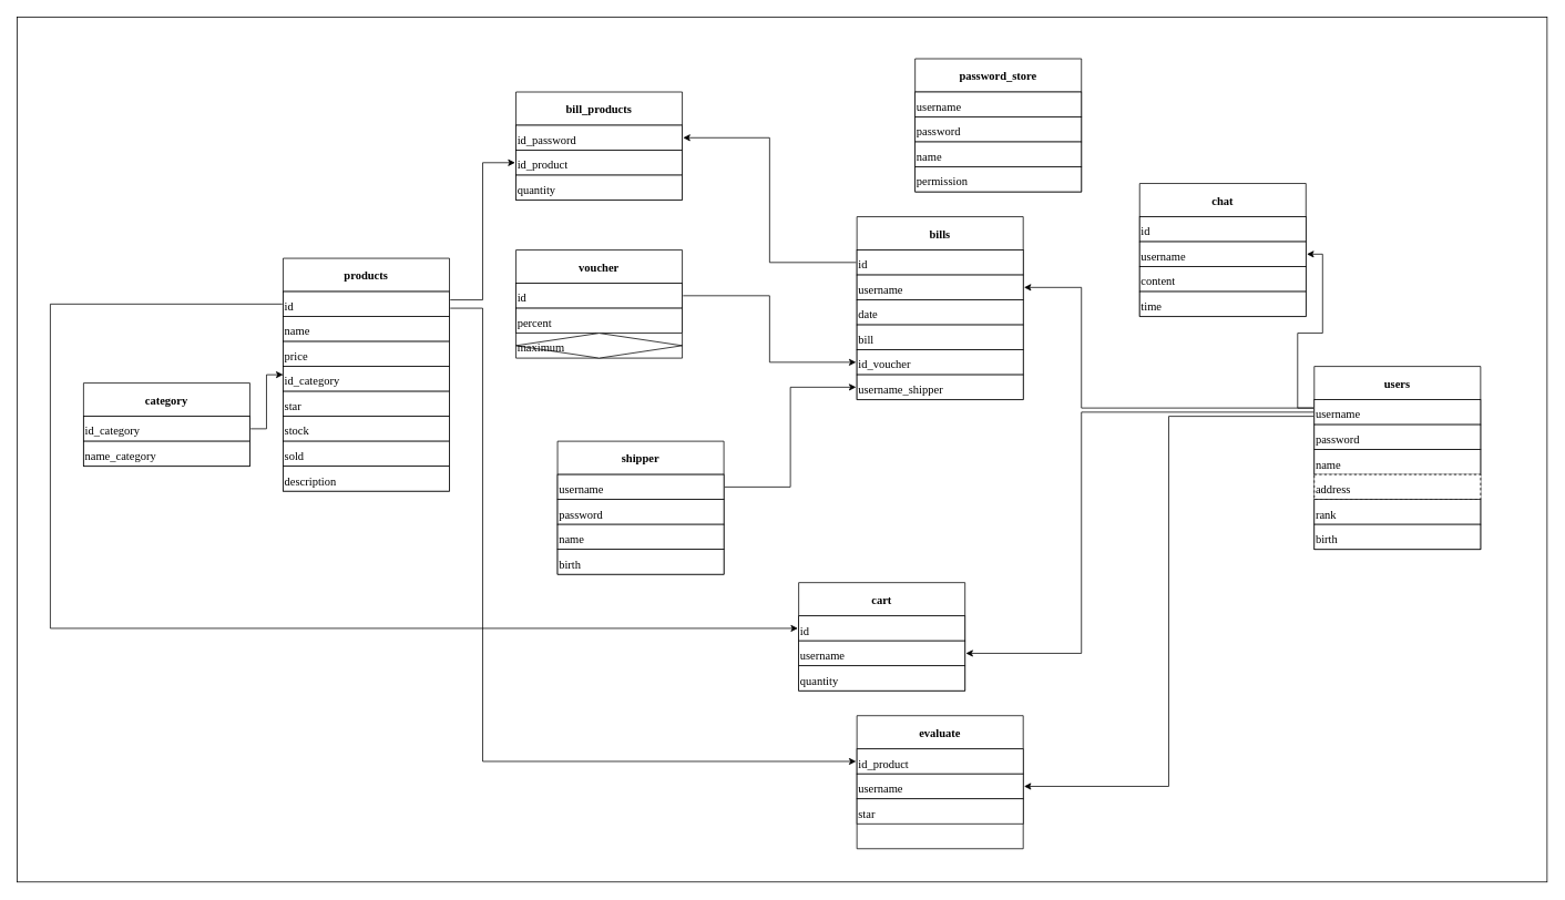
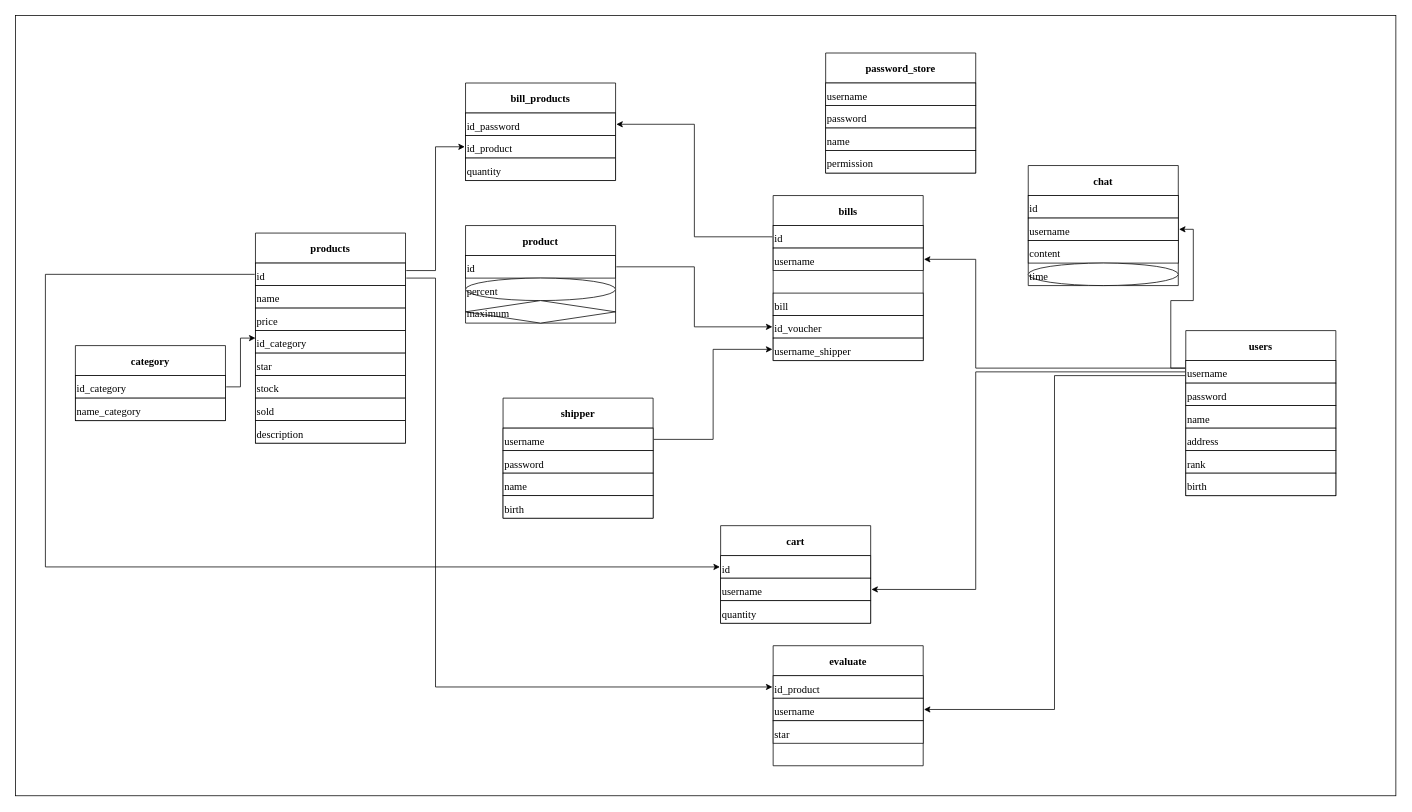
  <mxCell id="0" />
  <mxCell id="1" parent="0" />
  <mxCell id="2" value="users" style="swimlane;gradientColor=none;startSize=40;fontFamily=Times New Roman;fontSize=14;" parent="1" vertex="1"><mxGeometry x="1580" y="440" width="200" height="220" as="geometry" /></mxCell>
  <mxCell id="3" value="username" style="gradientColor=none;whiteSpace=wrap;fontColor=default;labelBackgroundColor=none;align=left;verticalAlign=bottom;perimeterSpacing=1;strokeWidth=1;rounded=0;shadow=0;sketch=0;fontFamily=Times New Roman;fontSize=14;" parent="2" vertex="1"><mxGeometry y="40" width="200" height="30" as="geometry" /></mxCell>
  <mxCell id="4" value="password" style="gradientColor=none;whiteSpace=wrap;fontColor=default;labelBackgroundColor=none;align=left;verticalAlign=bottom;perimeterSpacing=1;strokeWidth=1;rounded=0;shadow=0;sketch=0;fontFamily=Times New Roman;fontSize=14;" parent="2" vertex="1"><mxGeometry y="70" width="200" height="30" as="geometry" /></mxCell>
  <mxCell id="5" value="name" style="gradientColor=none;whiteSpace=wrap;fontColor=default;labelBackgroundColor=none;align=left;verticalAlign=bottom;perimeterSpacing=1;strokeWidth=1;rounded=0;shadow=0;sketch=0;fontFamily=Times New Roman;fontSize=14;" parent="2" vertex="1"><mxGeometry y="100" width="200" height="30" as="geometry" /></mxCell>
- <mxCell id="6" value="address" style="gradientColor=none;whiteSpace=wrap;fontColor=default;labelBackgroundColor=none;align=left;verticalAlign=bottom;perimeterSpacing=1;strokeWidth=1;rounded=0;shadow=0;sketch=0;fontFamily=Times New Roman;fontSize=14;dashed=1;" parent="2" vertex="1"><mxGeometry y="130" width="200" height="30" as="geometry" /></mxCell>
+ <mxCell id="6" value="address" style="gradientColor=none;whiteSpace=wrap;fontColor=default;labelBackgroundColor=none;align=left;verticalAlign=bottom;perimeterSpacing=1;strokeWidth=1;rounded=0;shadow=0;sketch=0;fontFamily=Times New Roman;fontSize=14;" parent="2" vertex="1"><mxGeometry y="130" width="200" height="30" as="geometry" /></mxCell>
  <mxCell id="7" value="rank" style="gradientColor=none;whiteSpace=wrap;fontColor=default;labelBackgroundColor=none;align=left;verticalAlign=bottom;perimeterSpacing=1;strokeWidth=1;rounded=0;shadow=0;sketch=0;fontFamily=Times New Roman;fontSize=14;" parent="2" vertex="1"><mxGeometry y="160" width="200" height="30" as="geometry" /></mxCell>
  <mxCell id="8" value="birth" style="gradientColor=none;whiteSpace=wrap;fontColor=default;labelBackgroundColor=none;align=left;verticalAlign=bottom;perimeterSpacing=1;strokeWidth=1;rounded=0;shadow=0;sketch=0;fontFamily=Times New Roman;fontSize=14;" vertex="1" parent="2"><mxGeometry y="190" width="200" height="30" as="geometry" /></mxCell>
  <mxCell id="9" value="products" style="swimlane;gradientColor=none;startSize=40;fontFamily=Times New Roman;fontSize=14;" parent="1" vertex="1"><mxGeometry x="340" y="310" width="200" height="280" as="geometry" /></mxCell>
  <mxCell id="10" value="id" style="gradientColor=none;whiteSpace=wrap;fontColor=default;labelBackgroundColor=none;align=left;verticalAlign=bottom;perimeterSpacing=1;strokeWidth=1;rounded=0;shadow=0;sketch=0;fontFamily=Times New Roman;fontSize=14;" parent="9" vertex="1"><mxGeometry y="40" width="200" height="30" as="geometry" /></mxCell>
  <mxCell id="11" value="name" style="gradientColor=none;whiteSpace=wrap;fontColor=default;labelBackgroundColor=none;align=left;verticalAlign=bottom;perimeterSpacing=1;strokeWidth=1;rounded=0;shadow=0;sketch=0;fontFamily=Times New Roman;fontSize=14;" parent="9" vertex="1"><mxGeometry y="70" width="200" height="30" as="geometry" /></mxCell>
  <mxCell id="12" value="price" style="gradientColor=none;whiteSpace=wrap;fontColor=default;labelBackgroundColor=none;align=left;verticalAlign=bottom;perimeterSpacing=1;strokeWidth=1;rounded=0;shadow=0;sketch=0;fontFamily=Times New Roman;fontSize=14;" parent="9" vertex="1"><mxGeometry y="100" width="200" height="30" as="geometry" /></mxCell>
  <mxCell id="13" value="id_category" style="gradientColor=none;whiteSpace=wrap;fontColor=default;labelBackgroundColor=none;align=left;verticalAlign=bottom;perimeterSpacing=1;strokeWidth=1;rounded=0;shadow=0;sketch=0;fontFamily=Times New Roman;fontSize=14;" parent="9" vertex="1"><mxGeometry y="130" width="200" height="30" as="geometry" /></mxCell>
  <mxCell id="14" value="star" style="gradientColor=none;whiteSpace=wrap;fontColor=default;labelBackgroundColor=none;align=left;verticalAlign=bottom;perimeterSpacing=1;strokeWidth=1;rounded=0;shadow=0;sketch=0;fontFamily=Times New Roman;fontSize=14;" parent="9" vertex="1"><mxGeometry y="160" width="200" height="30" as="geometry" /></mxCell>
  <mxCell id="15" value="stock" style="gradientColor=none;whiteSpace=wrap;fontColor=default;labelBackgroundColor=none;align=left;verticalAlign=bottom;perimeterSpacing=1;strokeWidth=1;rounded=0;shadow=0;sketch=0;fontFamily=Times New Roman;fontSize=14;" parent="9" vertex="1"><mxGeometry y="190" width="200" height="30" as="geometry" /></mxCell>
  <mxCell id="16" value="sold" style="gradientColor=none;whiteSpace=wrap;fontColor=default;labelBackgroundColor=none;align=left;verticalAlign=bottom;perimeterSpacing=1;strokeWidth=1;rounded=0;shadow=0;sketch=0;fontFamily=Times New Roman;fontSize=14;" parent="9" vertex="1"><mxGeometry y="220" width="200" height="30" as="geometry" /></mxCell>
  <mxCell id="17" value="description" style="gradientColor=none;whiteSpace=wrap;fontColor=default;labelBackgroundColor=none;align=left;verticalAlign=bottom;perimeterSpacing=1;strokeWidth=1;rounded=0;shadow=0;sketch=0;fontFamily=Times New Roman;fontSize=14;" parent="9" vertex="1"><mxGeometry y="250" width="200" height="30" as="geometry" /></mxCell>
  <mxCell id="18" value="password_store" style="swimlane;gradientColor=none;startSize=40;fontFamily=Times New Roman;fontSize=14;" parent="1" vertex="1"><mxGeometry x="1100" y="70" width="200" height="160" as="geometry" /></mxCell>
  <mxCell id="19" value="username" style="gradientColor=none;whiteSpace=wrap;fontColor=default;labelBackgroundColor=none;align=left;verticalAlign=bottom;perimeterSpacing=1;strokeWidth=1;rounded=0;shadow=0;sketch=0;fontFamily=Times New Roman;fontSize=14;" parent="18" vertex="1"><mxGeometry y="40" width="200" height="30" as="geometry" /></mxCell>
  <mxCell id="20" value="password" style="gradientColor=none;whiteSpace=wrap;fontColor=default;labelBackgroundColor=none;align=left;verticalAlign=bottom;perimeterSpacing=1;strokeWidth=1;rounded=0;shadow=0;sketch=0;fontFamily=Times New Roman;fontSize=14;" parent="18" vertex="1"><mxGeometry y="70" width="200" height="30" as="geometry" /></mxCell>
  <mxCell id="21" value="name" style="gradientColor=none;whiteSpace=wrap;fontColor=default;labelBackgroundColor=none;align=left;verticalAlign=bottom;perimeterSpacing=1;strokeWidth=1;rounded=0;shadow=0;sketch=0;fontFamily=Times New Roman;fontSize=14;" parent="18" vertex="1"><mxGeometry y="100" width="200" height="30" as="geometry" /></mxCell>
  <mxCell id="22" value="permission" style="gradientColor=none;whiteSpace=wrap;fontColor=default;labelBackgroundColor=none;align=left;verticalAlign=bottom;perimeterSpacing=1;strokeWidth=1;rounded=0;shadow=0;sketch=0;fontFamily=Times New Roman;fontSize=14;" parent="18" vertex="1"><mxGeometry y="130" width="200" height="30" as="geometry" /></mxCell>
  <mxCell id="23" value="category" style="swimlane;gradientColor=none;startSize=40;fontFamily=Times New Roman;fontSize=14;" parent="1" vertex="1"><mxGeometry x="100" y="460" width="200" height="100" as="geometry" /></mxCell>
  <mxCell id="24" value="id_category" style="gradientColor=none;whiteSpace=wrap;fontColor=default;labelBackgroundColor=none;align=left;verticalAlign=bottom;perimeterSpacing=1;strokeWidth=1;rounded=0;shadow=0;sketch=0;fontFamily=Times New Roman;fontSize=14;" parent="23" vertex="1"><mxGeometry y="40" width="200" height="30" as="geometry" /></mxCell>
  <mxCell id="25" value="name_category" style="gradientColor=none;whiteSpace=wrap;fontColor=default;labelBackgroundColor=none;align=left;verticalAlign=bottom;perimeterSpacing=1;strokeWidth=1;rounded=0;shadow=0;sketch=0;fontFamily=Times New Roman;fontSize=14;" parent="23" vertex="1"><mxGeometry y="70" width="200" height="30" as="geometry" /></mxCell>
  <mxCell id="26" value="shipper" style="swimlane;gradientColor=none;startSize=40;fontFamily=Times New Roman;fontSize=14;" parent="1" vertex="1"><mxGeometry x="670" y="530" width="200" height="160" as="geometry" /></mxCell>
  <mxCell id="27" value="username" style="gradientColor=none;whiteSpace=wrap;fontColor=default;labelBackgroundColor=none;align=left;verticalAlign=bottom;perimeterSpacing=1;strokeWidth=1;rounded=0;shadow=0;sketch=0;fontFamily=Times New Roman;fontSize=14;" parent="26" vertex="1"><mxGeometry y="40" width="200" height="30" as="geometry" /></mxCell>
  <mxCell id="28" value="password" style="gradientColor=none;whiteSpace=wrap;fontColor=default;labelBackgroundColor=none;align=left;verticalAlign=bottom;perimeterSpacing=1;strokeWidth=1;rounded=0;shadow=0;sketch=0;fontFamily=Times New Roman;fontSize=14;" parent="26" vertex="1"><mxGeometry y="70" width="200" height="30" as="geometry" /></mxCell>
  <mxCell id="29" value="name" style="gradientColor=none;whiteSpace=wrap;fontColor=default;labelBackgroundColor=none;align=left;verticalAlign=bottom;perimeterSpacing=1;strokeWidth=1;rounded=0;shadow=0;sketch=0;fontFamily=Times New Roman;fontSize=14;" parent="26" vertex="1"><mxGeometry y="100" width="200" height="30" as="geometry" /></mxCell>
  <mxCell id="30" value="birth" style="gradientColor=none;whiteSpace=wrap;fontColor=default;labelBackgroundColor=none;align=left;verticalAlign=bottom;perimeterSpacing=1;strokeWidth=1;rounded=0;shadow=0;sketch=0;fontFamily=Times New Roman;fontSize=14;" vertex="1" parent="26"><mxGeometry y="130" width="200" height="30" as="geometry" /></mxCell>
  <mxCell id="31" value="bills" style="swimlane;gradientColor=none;startSize=40;fontFamily=Times New Roman;fontSize=14;" parent="1" vertex="1"><mxGeometry x="1030" y="260" width="200" height="220" as="geometry" /></mxCell>
  <mxCell id="32" value="id" style="gradientColor=none;whiteSpace=wrap;fontColor=default;labelBackgroundColor=none;align=left;verticalAlign=bottom;perimeterSpacing=1;strokeWidth=1;rounded=0;shadow=0;sketch=0;fontFamily=Times New Roman;fontSize=14;" parent="31" vertex="1"><mxGeometry y="40" width="200" height="30" as="geometry" /></mxCell>
  <mxCell id="33" value="username" style="gradientColor=none;whiteSpace=wrap;fontColor=default;labelBackgroundColor=none;align=left;verticalAlign=bottom;perimeterSpacing=1;strokeWidth=1;rounded=0;shadow=0;sketch=0;fontFamily=Times New Roman;fontSize=14;" parent="31" vertex="1"><mxGeometry y="70" width="200" height="30" as="geometry" /></mxCell>
- <mxCell id="34" value="date" style="gradientColor=none;whiteSpace=wrap;fontColor=default;labelBackgroundColor=none;align=left;verticalAlign=bottom;perimeterSpacing=1;strokeWidth=1;rounded=0;shadow=0;sketch=0;fontFamily=Times New Roman;fontSize=14;" parent="31" vertex="1"><mxGeometry y="100" width="200" height="30" as="geometry" /></mxCell>
  <mxCell id="35" value="bill" style="gradientColor=none;whiteSpace=wrap;fontColor=default;labelBackgroundColor=none;align=left;verticalAlign=bottom;perimeterSpacing=1;strokeWidth=1;rounded=0;shadow=0;sketch=0;fontFamily=Times New Roman;fontSize=14;" parent="31" vertex="1"><mxGeometry y="130" width="200" height="30" as="geometry" /></mxCell>
  <mxCell id="36" value="id_voucher" style="gradientColor=none;whiteSpace=wrap;fontColor=default;labelBackgroundColor=none;align=left;verticalAlign=bottom;perimeterSpacing=1;strokeWidth=1;rounded=0;shadow=0;sketch=0;fontFamily=Times New Roman;fontSize=14;" vertex="1" parent="31"><mxGeometry y="160" width="200" height="30" as="geometry" /></mxCell>
  <mxCell id="37" value="username_shipper" style="gradientColor=none;whiteSpace=wrap;fontColor=default;labelBackgroundColor=none;align=left;verticalAlign=bottom;perimeterSpacing=1;strokeWidth=1;rounded=0;shadow=0;sketch=0;fontFamily=Times New Roman;fontSize=14;" vertex="1" parent="31"><mxGeometry y="190" width="200" height="30" as="geometry" /></mxCell>
- <mxCell id="38" value="voucher" style="swimlane;gradientColor=none;startSize=40;fontFamily=Times New Roman;fontSize=14;" vertex="1" parent="1"><mxGeometry x="620" y="300" width="200" height="130" as="geometry" /></mxCell>
+ <mxCell id="38" value="product" style="swimlane;gradientColor=none;startSize=40;fontFamily=Times New Roman;fontSize=14;" vertex="1" parent="1"><mxGeometry x="620" y="300" width="200" height="130" as="geometry" /></mxCell>
  <mxCell id="39" value="id" style="gradientColor=none;whiteSpace=wrap;fontColor=default;labelBackgroundColor=none;align=left;verticalAlign=bottom;perimeterSpacing=1;strokeWidth=1;rounded=0;shadow=0;sketch=0;fontFamily=Times New Roman;fontSize=14;" vertex="1" parent="38"><mxGeometry y="40" width="200" height="30" as="geometry" /></mxCell>
- <mxCell id="40" value="percent" style="gradientColor=none;whiteSpace=wrap;fontColor=default;labelBackgroundColor=none;align=left;verticalAlign=bottom;perimeterSpacing=1;strokeWidth=1;rounded=0;shadow=0;sketch=0;fontFamily=Times New Roman;fontSize=14;" vertex="1" parent="38"><mxGeometry y="70" width="200" height="30" as="geometry" /></mxCell>
+ <mxCell id="40" value="percent" style="ellipse;gradientColor=none;whiteSpace=wrap;fontColor=default;labelBackgroundColor=none;align=left;verticalAlign=bottom;perimeterSpacing=1;strokeWidth=1;shadow=0;sketch=0;fontFamily=Times New Roman;fontSize=14;" vertex="1" parent="38"><mxGeometry y="70" width="200" height="30" as="geometry" /></mxCell>
  <mxCell id="41" value="maximum" style="rhombus;gradientColor=none;whiteSpace=wrap;fontColor=default;labelBackgroundColor=none;align=left;verticalAlign=bottom;perimeterSpacing=1;strokeWidth=1;shadow=0;sketch=0;fontFamily=Times New Roman;fontSize=14;" vertex="1" parent="38"><mxGeometry y="100" width="200" height="30" as="geometry" /></mxCell>
  <mxCell id="42" style="edgeStyle=orthogonalEdgeStyle;rounded=0;orthogonalLoop=1;jettySize=auto;html=1;entryX=0;entryY=0.5;entryDx=0;entryDy=0;fontFamily=Times New Roman;fontSize=14;" edge="1" parent="1" source="24" target="9"><mxGeometry relative="1" as="geometry" /></mxCell>
  <mxCell id="43" style="edgeStyle=orthogonalEdgeStyle;rounded=0;orthogonalLoop=1;jettySize=auto;html=1;entryX=0;entryY=0.5;entryDx=0;entryDy=0;fontFamily=Times New Roman;fontSize=14;" edge="1" parent="1" source="27" target="37"><mxGeometry relative="1" as="geometry" /></mxCell>
  <mxCell id="44" style="edgeStyle=orthogonalEdgeStyle;rounded=0;orthogonalLoop=1;jettySize=auto;html=1;entryX=0;entryY=0.5;entryDx=0;entryDy=0;fontFamily=Times New Roman;fontSize=14;" edge="1" parent="1" source="39" target="36"><mxGeometry relative="1" as="geometry"><mxPoint x="1550" y="610" as="targetPoint" /></mxGeometry></mxCell>
  <mxCell id="45" value="bill_products" style="swimlane;gradientColor=none;startSize=40;fontFamily=Times New Roman;fontSize=14;" vertex="1" parent="1"><mxGeometry x="620" y="110" width="200" height="130" as="geometry" /></mxCell>
  <mxCell id="46" value="id_password" style="gradientColor=none;whiteSpace=wrap;fontColor=default;labelBackgroundColor=none;align=left;verticalAlign=bottom;perimeterSpacing=1;strokeWidth=1;rounded=0;shadow=0;sketch=0;fontFamily=Times New Roman;fontSize=14;" vertex="1" parent="45"><mxGeometry y="40" width="200" height="30" as="geometry" /></mxCell>
  <mxCell id="47" value="id_product" style="gradientColor=none;whiteSpace=wrap;fontColor=default;labelBackgroundColor=none;align=left;verticalAlign=bottom;perimeterSpacing=1;strokeWidth=1;rounded=0;shadow=0;sketch=0;fontFamily=Times New Roman;fontSize=14;" vertex="1" parent="45"><mxGeometry y="70" width="200" height="30" as="geometry" /></mxCell>
  <mxCell id="48" value="quantity" style="gradientColor=none;whiteSpace=wrap;fontColor=default;labelBackgroundColor=none;align=left;verticalAlign=bottom;perimeterSpacing=1;strokeWidth=1;rounded=0;shadow=0;sketch=0;fontFamily=Times New Roman;fontSize=14;" vertex="1" parent="45"><mxGeometry y="100" width="200" height="30" as="geometry" /></mxCell>
  <mxCell id="49" style="edgeStyle=orthogonalEdgeStyle;rounded=0;orthogonalLoop=1;jettySize=auto;html=1;entryX=1;entryY=0.5;entryDx=0;entryDy=0;fontFamily=Times New Roman;fontSize=14;" edge="1" parent="1" source="3" target="33"><mxGeometry relative="1" as="geometry"><Array as="points"><mxPoint x="1300" y="490" /><mxPoint x="1300" y="345" /></Array></mxGeometry></mxCell>
  <mxCell id="50" value="cart" style="swimlane;gradientColor=none;startSize=40;fontFamily=Times New Roman;fontSize=14;" vertex="1" parent="1"><mxGeometry x="960" y="700" width="200" height="130" as="geometry" /></mxCell>
  <mxCell id="51" value="id" style="gradientColor=none;whiteSpace=wrap;fontColor=default;labelBackgroundColor=none;align=left;verticalAlign=bottom;perimeterSpacing=1;strokeWidth=1;rounded=0;shadow=0;sketch=0;fontFamily=Times New Roman;fontSize=14;" vertex="1" parent="50"><mxGeometry y="40" width="200" height="30" as="geometry" /></mxCell>
  <mxCell id="52" value="username" style="gradientColor=none;whiteSpace=wrap;fontColor=default;labelBackgroundColor=none;align=left;verticalAlign=bottom;perimeterSpacing=1;strokeWidth=1;rounded=0;shadow=0;sketch=0;fontFamily=Times New Roman;fontSize=14;" vertex="1" parent="50"><mxGeometry y="70" width="200" height="30" as="geometry" /></mxCell>
  <mxCell id="53" value="quantity" style="gradientColor=none;whiteSpace=wrap;fontColor=default;labelBackgroundColor=none;align=left;verticalAlign=bottom;perimeterSpacing=1;strokeWidth=1;rounded=0;shadow=0;sketch=0;fontFamily=Times New Roman;fontSize=14;" vertex="1" parent="50"><mxGeometry y="100" width="200" height="30" as="geometry" /></mxCell>
  <mxCell id="54" style="edgeStyle=orthogonalEdgeStyle;rounded=0;orthogonalLoop=1;jettySize=auto;html=1;entryX=1;entryY=0.5;entryDx=0;entryDy=0;fontFamily=Times New Roman;fontSize=14;" edge="1" parent="1" source="3" target="52"><mxGeometry relative="1" as="geometry"><Array as="points"><mxPoint x="1300" y="495" /><mxPoint x="1300" y="785" /></Array></mxGeometry></mxCell>
  <mxCell id="55" value="evaluate" style="swimlane;gradientColor=none;startSize=40;fontFamily=Times New Roman;fontSize=14;" vertex="1" parent="1"><mxGeometry x="1030" y="860" width="200" height="160" as="geometry" /></mxCell>
  <mxCell id="56" value="id_product" style="gradientColor=none;whiteSpace=wrap;fontColor=default;labelBackgroundColor=none;align=left;verticalAlign=bottom;perimeterSpacing=1;strokeWidth=1;rounded=0;shadow=0;sketch=0;fontFamily=Times New Roman;fontSize=14;" vertex="1" parent="55"><mxGeometry y="40" width="200" height="30" as="geometry" /></mxCell>
  <mxCell id="57" value="username" style="gradientColor=none;whiteSpace=wrap;fontColor=default;labelBackgroundColor=none;align=left;verticalAlign=bottom;perimeterSpacing=1;strokeWidth=1;rounded=0;shadow=0;sketch=0;fontFamily=Times New Roman;fontSize=14;" vertex="1" parent="55"><mxGeometry y="70" width="200" height="30" as="geometry" /></mxCell>
  <mxCell id="58" value="star" style="gradientColor=none;whiteSpace=wrap;fontColor=default;labelBackgroundColor=none;align=left;verticalAlign=bottom;perimeterSpacing=1;strokeWidth=1;rounded=0;shadow=0;sketch=0;fontFamily=Times New Roman;fontSize=14;" vertex="1" parent="55"><mxGeometry y="100" width="200" height="30" as="geometry" /></mxCell>
  <mxCell id="59" style="edgeStyle=orthogonalEdgeStyle;rounded=0;orthogonalLoop=1;jettySize=auto;html=1;entryX=1;entryY=0.5;entryDx=0;entryDy=0;fontFamily=Times New Roman;fontSize=14;" edge="1" parent="1" source="3" target="57"><mxGeometry relative="1" as="geometry"><Array as="points"><mxPoint x="1405" y="500" /><mxPoint x="1405" y="945" /></Array></mxGeometry></mxCell>
  <mxCell id="60" style="edgeStyle=orthogonalEdgeStyle;rounded=0;orthogonalLoop=1;jettySize=auto;html=1;entryX=0;entryY=0.5;entryDx=0;entryDy=0;fontFamily=Times New Roman;fontSize=14;" edge="1" parent="1" source="10" target="56"><mxGeometry relative="1" as="geometry"><Array as="points"><mxPoint x="580" y="370" /><mxPoint x="580" y="915" /></Array></mxGeometry></mxCell>
  <mxCell id="61" style="edgeStyle=orthogonalEdgeStyle;rounded=0;orthogonalLoop=1;jettySize=auto;html=1;entryX=0;entryY=0.5;entryDx=0;entryDy=0;fontFamily=Times New Roman;fontSize=14;" edge="1" parent="1" source="10" target="47"><mxGeometry relative="1" as="geometry"><mxPoint x="550" y="200" as="targetPoint" /><Array as="points"><mxPoint x="580" y="360" /><mxPoint x="580" y="195" /></Array></mxGeometry></mxCell>
  <mxCell id="62" style="edgeStyle=orthogonalEdgeStyle;rounded=0;orthogonalLoop=1;jettySize=auto;html=1;entryX=1;entryY=0.5;entryDx=0;entryDy=0;fontFamily=Times New Roman;fontSize=14;" edge="1" parent="1" source="32" target="46"><mxGeometry relative="1" as="geometry" /></mxCell>
  <mxCell id="63" style="edgeStyle=orthogonalEdgeStyle;rounded=0;orthogonalLoop=1;jettySize=auto;html=1;entryX=0;entryY=0.5;entryDx=0;entryDy=0;fontFamily=Times New Roman;fontSize=14;" edge="1" parent="1" source="10" target="51"><mxGeometry relative="1" as="geometry"><mxPoint x="880" y="810" as="targetPoint" /><Array as="points"><mxPoint x="60" y="365" /><mxPoint x="60" y="755" /></Array></mxGeometry></mxCell>
  <mxCell id="64" value="chat" style="swimlane;gradientColor=none;startSize=40;fontFamily=Times New Roman;fontSize=14;" vertex="1" parent="1"><mxGeometry x="1370" y="220" width="200" height="160" as="geometry" /></mxCell>
  <mxCell id="65" value="id" style="gradientColor=none;whiteSpace=wrap;fontColor=default;labelBackgroundColor=none;align=left;verticalAlign=bottom;perimeterSpacing=1;strokeWidth=1;rounded=0;shadow=0;sketch=0;fontFamily=Times New Roman;fontSize=14;" vertex="1" parent="64"><mxGeometry y="40" width="200" height="30" as="geometry" /></mxCell>
  <mxCell id="66" value="username" style="gradientColor=none;whiteSpace=wrap;fontColor=default;labelBackgroundColor=none;align=left;verticalAlign=bottom;perimeterSpacing=1;strokeWidth=1;rounded=0;shadow=0;sketch=0;fontFamily=Times New Roman;fontSize=14;" vertex="1" parent="64"><mxGeometry y="70" width="200" height="30" as="geometry" /></mxCell>
  <mxCell id="67" value="content" style="gradientColor=none;whiteSpace=wrap;fontColor=default;labelBackgroundColor=none;align=left;verticalAlign=bottom;perimeterSpacing=1;strokeWidth=1;rounded=0;shadow=0;sketch=0;fontFamily=Times New Roman;fontSize=14;" vertex="1" parent="64"><mxGeometry y="100" width="200" height="30" as="geometry" /></mxCell>
- <mxCell id="68" value="time" style="gradientColor=none;whiteSpace=wrap;fontColor=default;labelBackgroundColor=none;align=left;verticalAlign=bottom;perimeterSpacing=1;strokeWidth=1;rounded=0;shadow=0;sketch=0;fontFamily=Times New Roman;fontSize=14;" vertex="1" parent="64"><mxGeometry y="130" width="200" height="30" as="geometry" /></mxCell>
+ <mxCell id="68" value="time" style="ellipse;gradientColor=none;whiteSpace=wrap;fontColor=default;labelBackgroundColor=none;align=left;verticalAlign=bottom;perimeterSpacing=1;strokeWidth=1;shadow=0;sketch=0;fontFamily=Times New Roman;fontSize=14;" vertex="1" parent="64"><mxGeometry y="130" width="200" height="30" as="geometry" /></mxCell>
  <mxCell id="69" style="edgeStyle=orthogonalEdgeStyle;rounded=0;orthogonalLoop=1;jettySize=auto;html=1;entryX=1;entryY=0.5;entryDx=0;entryDy=0;fontFamily=Times New Roman;fontSize=14;" edge="1" parent="1" source="3" target="66"><mxGeometry relative="1" as="geometry"><Array as="points"><mxPoint x="1560" y="490" /><mxPoint x="1560" y="400" /><mxPoint x="1590" y="400" /><mxPoint x="1590" y="305" /></Array></mxGeometry></mxCell>
  <mxCell id="70" value="" style="rounded=0;whiteSpace=wrap;html=1;fillColor=none;fontFamily=Times New Roman;fontSize=14;" vertex="1" parent="1"><mxGeometry x="20" width="1840" height="1040" as="geometry" y="20" /></mxCell>
